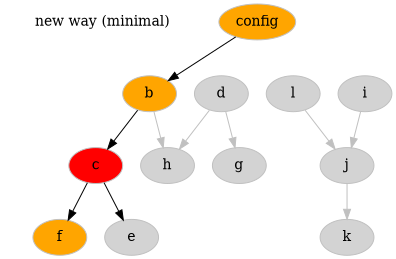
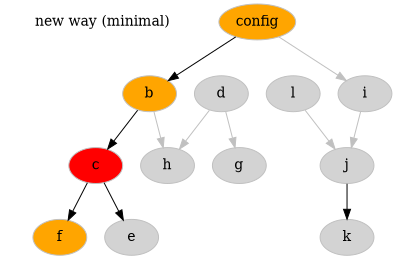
  digraph {
    node [color=grey fillcolor=lightgrey style=filled]
    edge [color=grey]
    n1 [color=none fillcolor=none label="new way (minimal)" style=none]
    n2 [fillcolor=orange label=config textcolor=white]
    b [fillcolor=orange]
    i
    c [fillcolor=red]
    h
    j
    e
    f [fillcolor=orange]
    d
    g
    k
    l
    subgraph sub_1 {
      rank=same
      n1
      n2
    }
    n1 -> n2 [color=none]
    n2 -> b [color=black]
+   n2 -> i
    b -> c [color=black]
    b -> h
    i -> j
    c -> e [color=black]
    c -> f [color=black]
-   j -> k
+   j -> k [color=black]
    d -> h
    d -> g
    l -> j
  }
